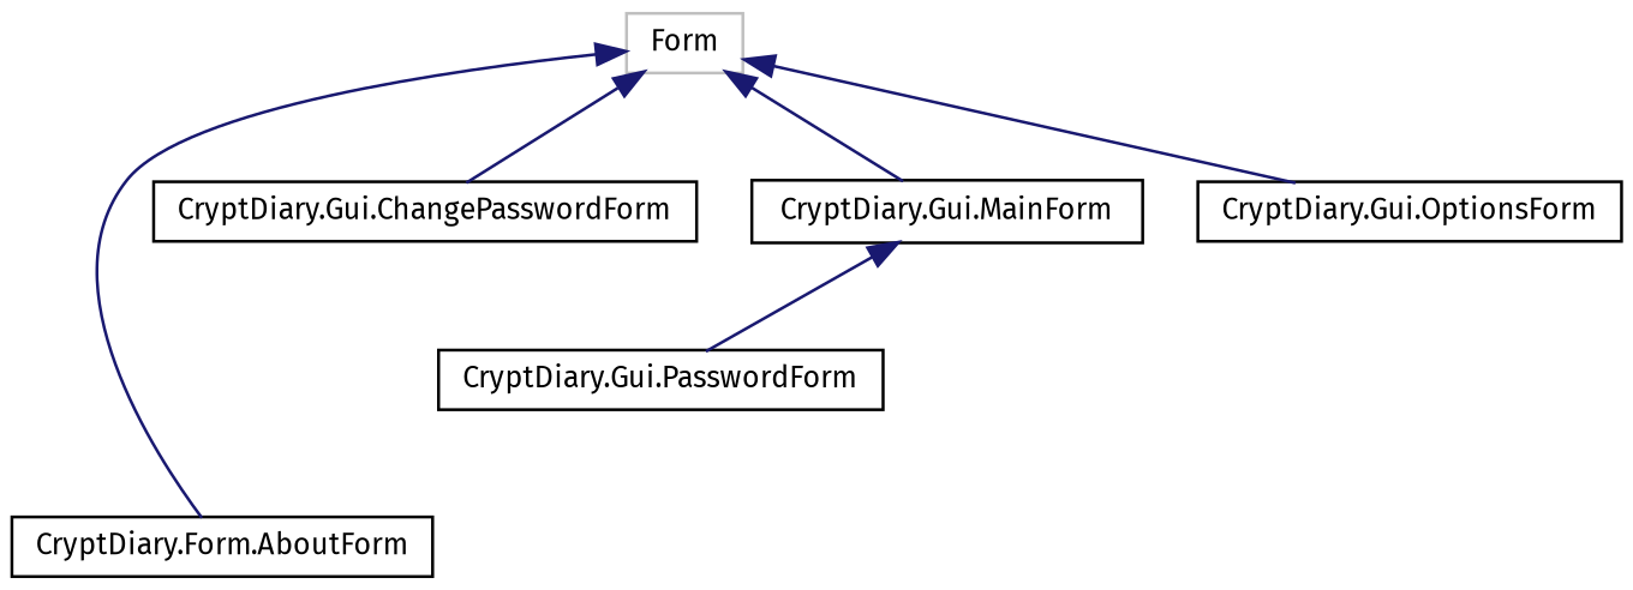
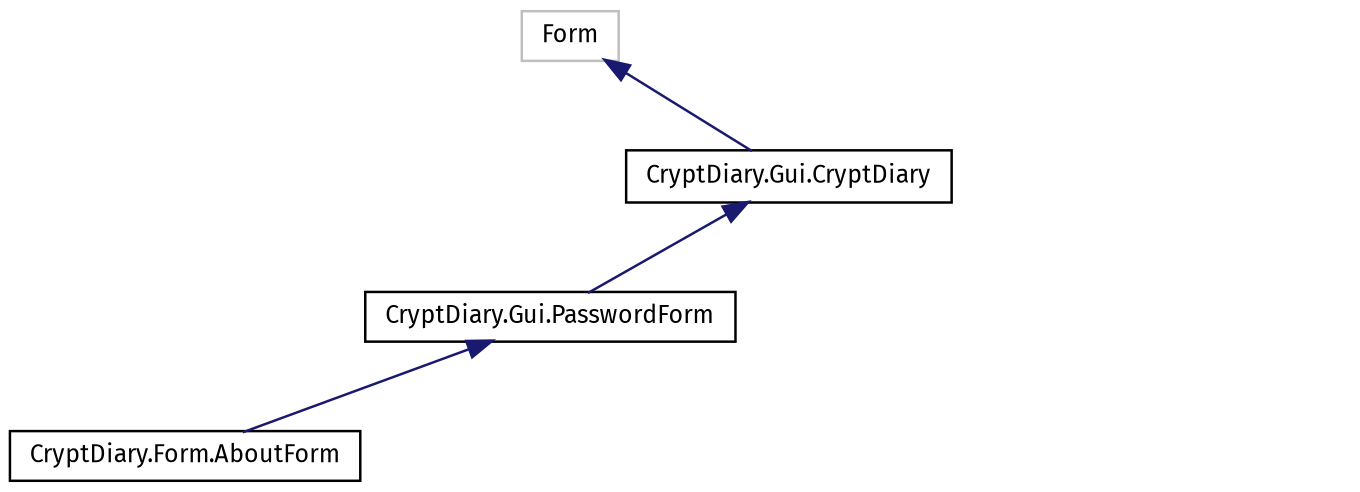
  digraph {
    fontname="Fira Sans"
    rankdir=TB
    node [color=black fillcolor=white fontname="Fira Sans" fontsize=10 shape=record style=filled]
    edge [color=midnightblue dir=back fontname="Fira Sans" fontsize=10 labelfontname=Helvetica labelfontsize=10 style=solid]
    n1 [color=grey75 height=0.2 label=Form width=0.4]
    n2 [height=0.2 label="CryptDiary.Form.AboutForm" width=0.4]
-   n3 [height=0.2 label="CryptDiary.Gui.ChangePasswordForm" width=0.4]
-   n4 [height=0.2 label="CryptDiary.Gui.MainForm" width=0.4]
-   n5 [height=0.2 label="CryptDiary.Gui.OptionsForm" width=0.4]
+   n4 [height=0.2 label="CryptDiary.Gui.CryptDiary" width=0.4]
    n6 [height=0.2 label="CryptDiary.Gui.PasswordForm" width=0.4]
-   n1 -> n2
-   n1 -> n3
+   n6 -> n2
    n1 -> n4
-   n1 -> n5
    n4 -> n6
  }
